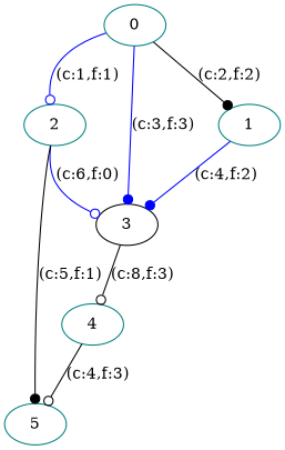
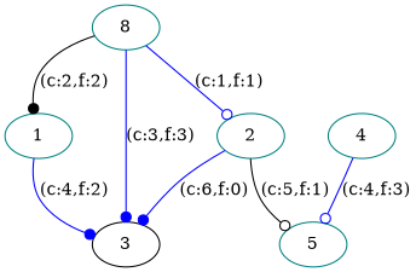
  digraph {
    node [color=teal]
    edge [arrowhead=odot color=blue]
-   0
+   0 [label=8]
    1
    2
    3 [color=black]
    5
    4
    0 -> 1 [arrowhead=dot color=black label="(c:2,f:2)"]
    0 -> 2 [label="(c:1,f:1)"]
    0 -> 3 [arrowhead=dot label="(c:3,f:3)"]
    1 -> 3 [arrowhead=dot label="(c:4,f:2)"]
-   2 -> 3 [label="(c:6,f:0)"]
-   2 -> 5 [arrowhead=dot color=black label="(c:5,f:1)"]
-   3 -> 4 [color=black label="(c:8,f:3)"]
-   4 -> 5 [color=black label="(c:4,f:3)"]
+   2 -> 3 [arrowhead=dot label="(c:6,f:0)"]
+   2 -> 5 [color=black label="(c:5,f:1)"]
+   4 -> 5 [label="(c:4,f:3)"]
  }
